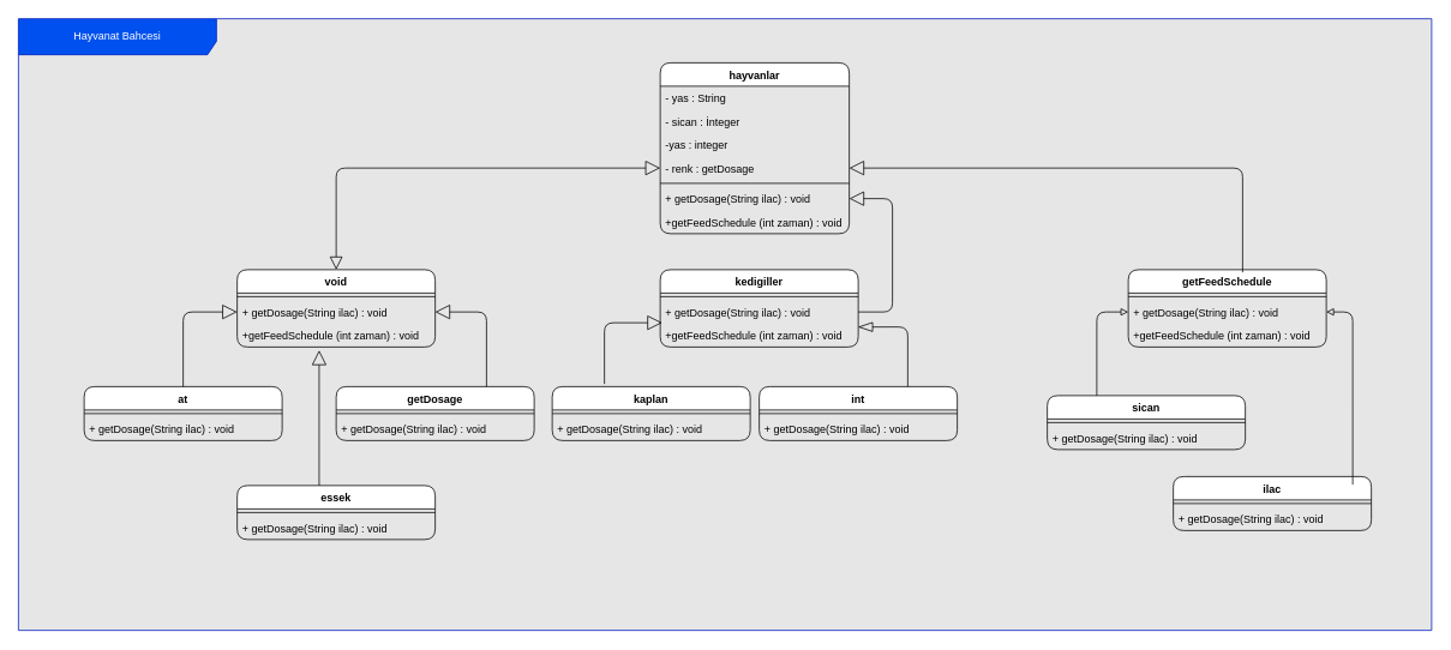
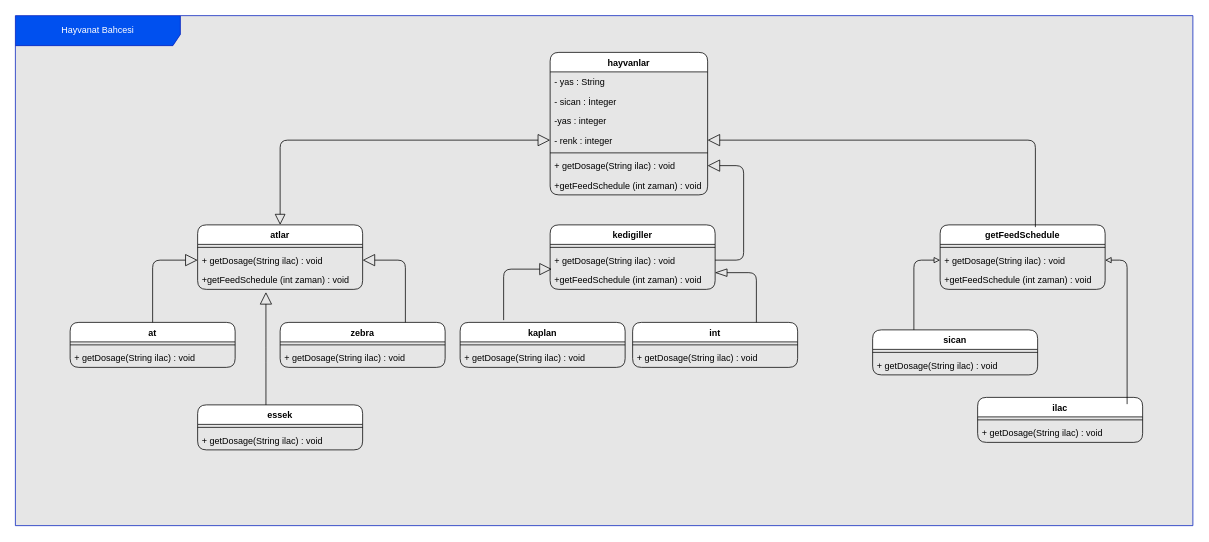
  <mxCell id="0" />
  <mxCell id="1" parent="0" />
  <mxCell id="2" value="Hayvanat Bahcesi" style="shape=umlFrame;whiteSpace=wrap;html=1;strokeColor=#001DBC;shadow=0;swimlaneFillColor=#E6E6E6;width=220;height=40;rounded=1;fillColor=#0050ef;fontColor=#ffffff;" parent="1" vertex="1"><mxGeometry x="20" y="20" width="1570" height="680" as="geometry" /></mxCell>
- <mxCell id="3" value="void" style="swimlane;fontStyle=1;align=center;verticalAlign=top;childLayout=stackLayout;horizontal=1;startSize=26;horizontalStack=0;resizeParent=1;resizeParentMax=0;resizeLast=0;collapsible=1;marginBottom=0;shadow=0;strokeColor=#000000;gradientColor=none;fontColor=#000000;rounded=1;" parent="1" vertex="1"><mxGeometry x="263" y="299" width="220" height="86" as="geometry" /></mxCell>
+ <mxCell id="3" value="atlar" style="swimlane;fontStyle=1;align=center;verticalAlign=top;childLayout=stackLayout;horizontal=1;startSize=26;horizontalStack=0;resizeParent=1;resizeParentMax=0;resizeLast=0;collapsible=1;marginBottom=0;shadow=0;strokeColor=#000000;gradientColor=none;fontColor=#000000;rounded=1;" parent="1" vertex="1"><mxGeometry x="263" y="299" width="220" height="86" as="geometry" /></mxCell>
  <mxCell id="4" value="" style="line;strokeWidth=1;fillColor=none;align=left;verticalAlign=middle;spacingTop=-1;spacingLeft=3;spacingRight=3;rotatable=0;labelPosition=right;points=[];portConstraint=eastwest;shadow=0;strokeColor=#000000;rounded=1;" parent="3" vertex="1"><mxGeometry y="26" width="220" height="8" as="geometry" /></mxCell>
  <mxCell id="5" value="+ getDosage(String ilac) : void" style="text;strokeColor=none;fillColor=none;align=left;verticalAlign=top;spacingLeft=4;spacingRight=4;overflow=hidden;rotatable=0;points=[[0,0.5],[1,0.5]];portConstraint=eastwest;shadow=0;fontColor=#000000;rounded=1;" parent="3" vertex="1"><mxGeometry y="34" width="220" height="26" as="geometry" /></mxCell>
  <mxCell id="6" value="+getFeedSchedule (int zaman) : void" style="text;strokeColor=none;fillColor=none;align=left;verticalAlign=top;spacingLeft=4;spacingRight=4;overflow=hidden;rotatable=0;points=[[0,0.5],[1,0.5]];portConstraint=eastwest;shadow=0;fontColor=#000000;rounded=1;" parent="3" vertex="1"><mxGeometry y="60" width="220" height="26" as="geometry" /></mxCell>
  <mxCell id="7" value="hayvanlar" style="swimlane;fontStyle=1;align=center;verticalAlign=top;childLayout=stackLayout;horizontal=1;startSize=26;horizontalStack=0;resizeParent=1;resizeParentMax=0;resizeLast=0;collapsible=1;marginBottom=0;shadow=0;strokeColor=#000000;gradientColor=none;fontColor=#000000;rounded=1;" parent="1" vertex="1"><mxGeometry x="733" y="69" width="210" height="190" as="geometry"><mxRectangle x="290" y="70" width="83" height="26" as="alternateBounds" /></mxGeometry></mxCell>
  <mxCell id="8" value="- yas : String" style="text;strokeColor=none;fillColor=none;align=left;verticalAlign=top;spacingLeft=4;spacingRight=4;overflow=hidden;rotatable=0;points=[[0,0.5],[1,0.5]];portConstraint=eastwest;shadow=0;fontColor=#000000;rounded=1;" parent="7" vertex="1"><mxGeometry y="26" width="210" height="26" as="geometry" /></mxCell>
  <mxCell id="9" value="- sican : İnteger" style="text;strokeColor=none;fillColor=none;align=left;verticalAlign=top;spacingLeft=4;spacingRight=4;overflow=hidden;rotatable=0;points=[[0,0.5],[1,0.5]];portConstraint=eastwest;shadow=0;fontColor=#000000;rounded=1;" parent="7" vertex="1"><mxGeometry y="52" width="210" height="26" as="geometry" /></mxCell>
  <mxCell id="10" value="-yas : integer" style="text;strokeColor=none;fillColor=none;align=left;verticalAlign=top;spacingLeft=4;spacingRight=4;overflow=hidden;rotatable=0;points=[[0,0.5],[1,0.5]];portConstraint=eastwest;shadow=0;fontColor=#000000;rounded=1;" parent="7" vertex="1"><mxGeometry y="78" width="210" height="26" as="geometry" /></mxCell>
- <mxCell id="11" value="- renk : getDosage" style="text;strokeColor=none;fillColor=none;align=left;verticalAlign=top;spacingLeft=4;spacingRight=4;overflow=hidden;rotatable=0;points=[[0,0.5],[1,0.5]];portConstraint=eastwest;shadow=0;fontColor=#000000;rounded=1;" parent="7" vertex="1"><mxGeometry y="104" width="210" height="26" as="geometry" /></mxCell>
+ <mxCell id="11" value="- renk : integer" style="text;strokeColor=none;fillColor=none;align=left;verticalAlign=top;spacingLeft=4;spacingRight=4;overflow=hidden;rotatable=0;points=[[0,0.5],[1,0.5]];portConstraint=eastwest;shadow=0;fontColor=#000000;rounded=1;" parent="7" vertex="1"><mxGeometry y="104" width="210" height="26" as="geometry" /></mxCell>
  <mxCell id="12" value="" style="line;strokeWidth=1;fillColor=none;align=left;verticalAlign=middle;spacingTop=-1;spacingLeft=3;spacingRight=3;rotatable=0;labelPosition=right;points=[];portConstraint=eastwest;shadow=0;strokeColor=#000000;rounded=1;" parent="7" vertex="1"><mxGeometry y="130" width="210" height="8" as="geometry" /></mxCell>
  <mxCell id="13" value="+ getDosage(String ilac) : void" style="text;strokeColor=none;fillColor=none;align=left;verticalAlign=top;spacingLeft=4;spacingRight=4;overflow=hidden;rotatable=0;points=[[0,0.5],[1,0.5]];portConstraint=eastwest;shadow=0;fontColor=#000000;rounded=1;" parent="7" vertex="1"><mxGeometry y="138" width="210" height="26" as="geometry" /></mxCell>
  <mxCell id="14" value="+getFeedSchedule (int zaman) : void" style="text;strokeColor=none;fillColor=none;align=left;verticalAlign=top;spacingLeft=4;spacingRight=4;overflow=hidden;rotatable=0;points=[[0,0.5],[1,0.5]];portConstraint=eastwest;shadow=0;fontColor=#000000;rounded=1;" parent="7" vertex="1"><mxGeometry y="164" width="210" height="26" as="geometry" /></mxCell>
  <mxCell id="15" value="kedigiller" style="swimlane;fontStyle=1;align=center;verticalAlign=top;childLayout=stackLayout;horizontal=1;startSize=26;horizontalStack=0;resizeParent=1;resizeParentMax=0;resizeLast=0;collapsible=1;marginBottom=0;shadow=0;strokeColor=#000000;gradientColor=none;fontColor=#000000;rounded=1;" parent="1" vertex="1"><mxGeometry x="733" y="299" width="220" height="86" as="geometry" /></mxCell>
  <mxCell id="16" value="" style="line;strokeWidth=1;fillColor=none;align=left;verticalAlign=middle;spacingTop=-1;spacingLeft=3;spacingRight=3;rotatable=0;labelPosition=right;points=[];portConstraint=eastwest;shadow=0;strokeColor=#000000;rounded=1;" parent="15" vertex="1"><mxGeometry y="26" width="220" height="8" as="geometry" /></mxCell>
  <mxCell id="17" value="+ getDosage(String ilac) : void" style="text;strokeColor=none;fillColor=none;align=left;verticalAlign=top;spacingLeft=4;spacingRight=4;overflow=hidden;rotatable=0;points=[[0,0.5],[1,0.5]];portConstraint=eastwest;shadow=0;fontColor=#000000;rounded=1;" parent="15" vertex="1"><mxGeometry y="34" width="220" height="26" as="geometry" /></mxCell>
  <mxCell id="18" value="+getFeedSchedule (int zaman) : void" style="text;strokeColor=none;fillColor=none;align=left;verticalAlign=top;spacingLeft=4;spacingRight=4;overflow=hidden;rotatable=0;points=[[0,0.5],[1,0.5]];portConstraint=eastwest;shadow=0;fontColor=#000000;rounded=1;" parent="15" vertex="1"><mxGeometry y="60" width="220" height="26" as="geometry" /></mxCell>
  <mxCell id="19" value="getFeedSchedule" style="swimlane;fontStyle=1;align=center;verticalAlign=top;childLayout=stackLayout;horizontal=1;startSize=26;horizontalStack=0;resizeParent=1;resizeParentMax=0;resizeLast=0;collapsible=1;marginBottom=0;shadow=0;strokeColor=#000000;gradientColor=none;fontColor=#000000;rounded=1;" parent="1" vertex="1"><mxGeometry x="1253" y="299" width="220" height="86" as="geometry" /></mxCell>
  <mxCell id="20" value="" style="line;strokeWidth=1;fillColor=none;align=left;verticalAlign=middle;spacingTop=-1;spacingLeft=3;spacingRight=3;rotatable=0;labelPosition=right;points=[];portConstraint=eastwest;shadow=0;strokeColor=#000000;rounded=1;" parent="19" vertex="1"><mxGeometry y="26" width="220" height="8" as="geometry" /></mxCell>
  <mxCell id="21" value="+ getDosage(String ilac) : void" style="text;strokeColor=none;fillColor=none;align=left;verticalAlign=top;spacingLeft=4;spacingRight=4;overflow=hidden;rotatable=0;points=[[0,0.5],[1,0.5]];portConstraint=eastwest;shadow=0;fontColor=#000000;rounded=1;" parent="19" vertex="1"><mxGeometry y="34" width="220" height="26" as="geometry" /></mxCell>
  <mxCell id="22" value="+getFeedSchedule (int zaman) : void" style="text;strokeColor=none;fillColor=none;align=left;verticalAlign=top;spacingLeft=4;spacingRight=4;overflow=hidden;rotatable=0;points=[[0,0.5],[1,0.5]];portConstraint=eastwest;shadow=0;fontColor=#000000;rounded=1;" parent="19" vertex="1"><mxGeometry y="60" width="220" height="26" as="geometry" /></mxCell>
  <mxCell id="23" value="at" style="swimlane;fontStyle=1;align=center;verticalAlign=top;childLayout=stackLayout;horizontal=1;startSize=26;horizontalStack=0;resizeParent=1;resizeParentMax=0;resizeLast=0;collapsible=1;marginBottom=0;shadow=0;strokeColor=#000000;gradientColor=none;fontColor=#000000;rounded=1;" parent="1" vertex="1"><mxGeometry x="93" y="429" width="220" height="60" as="geometry" /></mxCell>
  <mxCell id="24" value="" style="line;strokeWidth=1;fillColor=none;align=left;verticalAlign=middle;spacingTop=-1;spacingLeft=3;spacingRight=3;rotatable=0;labelPosition=right;points=[];portConstraint=eastwest;shadow=0;strokeColor=#000000;rounded=1;" parent="23" vertex="1"><mxGeometry y="26" width="220" height="8" as="geometry" /></mxCell>
  <mxCell id="25" value="+ getDosage(String ilac) : void" style="text;strokeColor=none;fillColor=none;align=left;verticalAlign=top;spacingLeft=4;spacingRight=4;overflow=hidden;rotatable=0;points=[[0,0.5],[1,0.5]];portConstraint=eastwest;shadow=0;fontColor=#000000;rounded=1;" parent="23" vertex="1"><mxGeometry y="34" width="220" height="26" as="geometry" /></mxCell>
- <mxCell id="26" value="getDosage" style="swimlane;fontStyle=1;align=center;verticalAlign=top;childLayout=stackLayout;horizontal=1;startSize=26;horizontalStack=0;resizeParent=1;resizeParentMax=0;resizeLast=0;collapsible=1;marginBottom=0;shadow=0;strokeColor=#000000;gradientColor=none;fontColor=#000000;rounded=1;" parent="1" vertex="1"><mxGeometry x="373" y="429" width="220" height="60" as="geometry" /></mxCell>
+ <mxCell id="26" value="zebra" style="swimlane;fontStyle=1;align=center;verticalAlign=top;childLayout=stackLayout;horizontal=1;startSize=26;horizontalStack=0;resizeParent=1;resizeParentMax=0;resizeLast=0;collapsible=1;marginBottom=0;shadow=0;strokeColor=#000000;gradientColor=none;fontColor=#000000;rounded=1;" parent="1" vertex="1"><mxGeometry x="373" y="429" width="220" height="60" as="geometry" /></mxCell>
  <mxCell id="27" value="" style="line;strokeWidth=1;fillColor=none;align=left;verticalAlign=middle;spacingTop=-1;spacingLeft=3;spacingRight=3;rotatable=0;labelPosition=right;points=[];portConstraint=eastwest;shadow=0;strokeColor=#000000;rounded=1;" parent="26" vertex="1"><mxGeometry y="26" width="220" height="8" as="geometry" /></mxCell>
  <mxCell id="28" value="+ getDosage(String ilac) : void" style="text;strokeColor=none;fillColor=none;align=left;verticalAlign=top;spacingLeft=4;spacingRight=4;overflow=hidden;rotatable=0;points=[[0,0.5],[1,0.5]];portConstraint=eastwest;shadow=0;fontColor=#000000;rounded=1;" parent="26" vertex="1"><mxGeometry y="34" width="220" height="26" as="geometry" /></mxCell>
  <mxCell id="29" value="essek" style="swimlane;fontStyle=1;align=center;verticalAlign=top;childLayout=stackLayout;horizontal=1;startSize=26;horizontalStack=0;resizeParent=1;resizeParentMax=0;resizeLast=0;collapsible=1;marginBottom=0;shadow=0;strokeColor=#000000;gradientColor=none;fontColor=#000000;rounded=1;" parent="1" vertex="1"><mxGeometry x="263" y="539" width="220" height="60" as="geometry" /></mxCell>
  <mxCell id="30" value="" style="line;strokeWidth=1;fillColor=none;align=left;verticalAlign=middle;spacingTop=-1;spacingLeft=3;spacingRight=3;rotatable=0;labelPosition=right;points=[];portConstraint=eastwest;shadow=0;strokeColor=#000000;rounded=1;" parent="29" vertex="1"><mxGeometry y="26" width="220" height="8" as="geometry" /></mxCell>
  <mxCell id="31" value="+ getDosage(String ilac) : void" style="text;strokeColor=none;fillColor=none;align=left;verticalAlign=top;spacingLeft=4;spacingRight=4;overflow=hidden;rotatable=0;points=[[0,0.5],[1,0.5]];portConstraint=eastwest;shadow=0;fontColor=#000000;rounded=1;" parent="29" vertex="1"><mxGeometry y="34" width="220" height="26" as="geometry" /></mxCell>
  <mxCell id="32" value="kaplan" style="swimlane;fontStyle=1;align=center;verticalAlign=top;childLayout=stackLayout;horizontal=1;startSize=26;horizontalStack=0;resizeParent=1;resizeParentMax=0;resizeLast=0;collapsible=1;marginBottom=0;shadow=0;strokeColor=#000000;gradientColor=none;fontColor=#000000;rounded=1;" parent="1" vertex="1"><mxGeometry x="613" y="429" width="220" height="60" as="geometry" /></mxCell>
  <mxCell id="33" value="" style="line;strokeWidth=1;fillColor=none;align=left;verticalAlign=middle;spacingTop=-1;spacingLeft=3;spacingRight=3;rotatable=0;labelPosition=right;points=[];portConstraint=eastwest;shadow=0;strokeColor=#000000;rounded=1;" parent="32" vertex="1"><mxGeometry y="26" width="220" height="8" as="geometry" /></mxCell>
  <mxCell id="34" value="+ getDosage(String ilac) : void" style="text;strokeColor=none;fillColor=none;align=left;verticalAlign=top;spacingLeft=4;spacingRight=4;overflow=hidden;rotatable=0;points=[[0,0.5],[1,0.5]];portConstraint=eastwest;shadow=0;fontColor=#000000;rounded=1;" parent="32" vertex="1"><mxGeometry y="34" width="220" height="26" as="geometry" /></mxCell>
  <mxCell id="35" value="int" style="swimlane;fontStyle=1;align=center;verticalAlign=top;childLayout=stackLayout;horizontal=1;startSize=26;horizontalStack=0;resizeParent=1;resizeParentMax=0;resizeLast=0;collapsible=1;marginBottom=0;shadow=0;strokeColor=#000000;gradientColor=none;fontColor=#000000;rounded=1;" parent="1" vertex="1"><mxGeometry x="843" y="429" width="220" height="60" as="geometry" /></mxCell>
  <mxCell id="36" value="" style="line;strokeWidth=1;fillColor=none;align=left;verticalAlign=middle;spacingTop=-1;spacingLeft=3;spacingRight=3;rotatable=0;labelPosition=right;points=[];portConstraint=eastwest;shadow=0;strokeColor=#000000;rounded=1;" parent="35" vertex="1"><mxGeometry y="26" width="220" height="8" as="geometry" /></mxCell>
  <mxCell id="37" value="+ getDosage(String ilac) : void" style="text;strokeColor=none;fillColor=none;align=left;verticalAlign=top;spacingLeft=4;spacingRight=4;overflow=hidden;rotatable=0;points=[[0,0.5],[1,0.5]];portConstraint=eastwest;shadow=0;fontColor=#000000;rounded=1;" parent="35" vertex="1"><mxGeometry y="34" width="220" height="26" as="geometry" /></mxCell>
  <mxCell id="38" value="sican" style="swimlane;fontStyle=1;align=center;verticalAlign=top;childLayout=stackLayout;horizontal=1;startSize=26;horizontalStack=0;resizeParent=1;resizeParentMax=0;resizeLast=0;collapsible=1;marginBottom=0;shadow=0;strokeColor=#000000;gradientColor=none;fontColor=#000000;rounded=1;" parent="1" vertex="1"><mxGeometry x="1163" y="439" width="220" height="60" as="geometry" /></mxCell>
  <mxCell id="39" value="" style="line;strokeWidth=1;fillColor=none;align=left;verticalAlign=middle;spacingTop=-1;spacingLeft=3;spacingRight=3;rotatable=0;labelPosition=right;points=[];portConstraint=eastwest;shadow=0;strokeColor=#000000;rounded=1;" parent="38" vertex="1"><mxGeometry y="26" width="220" height="8" as="geometry" /></mxCell>
  <mxCell id="40" value="+ getDosage(String ilac) : void" style="text;strokeColor=none;fillColor=none;align=left;verticalAlign=top;spacingLeft=4;spacingRight=4;overflow=hidden;rotatable=0;points=[[0,0.5],[1,0.5]];portConstraint=eastwest;shadow=0;fontColor=#000000;rounded=1;" parent="38" vertex="1"><mxGeometry y="34" width="220" height="26" as="geometry" /></mxCell>
  <mxCell id="41" value="ilac" style="swimlane;fontStyle=1;align=center;verticalAlign=top;childLayout=stackLayout;horizontal=1;startSize=26;horizontalStack=0;resizeParent=1;resizeParentMax=0;resizeLast=0;collapsible=1;marginBottom=0;shadow=0;strokeColor=#000000;gradientColor=none;fontColor=#000000;rounded=1;" parent="1" vertex="1"><mxGeometry x="1303" y="529" width="220" height="60" as="geometry" /></mxCell>
  <mxCell id="42" value="" style="line;strokeWidth=1;fillColor=none;align=left;verticalAlign=middle;spacingTop=-1;spacingLeft=3;spacingRight=3;rotatable=0;labelPosition=right;points=[];portConstraint=eastwest;shadow=0;strokeColor=#000000;rounded=1;" parent="41" vertex="1"><mxGeometry y="26" width="220" height="8" as="geometry" /></mxCell>
  <mxCell id="43" value="+ getDosage(String ilac) : void" style="text;strokeColor=none;fillColor=none;align=left;verticalAlign=top;spacingLeft=4;spacingRight=4;overflow=hidden;rotatable=0;points=[[0,0.5],[1,0.5]];portConstraint=eastwest;shadow=0;fontColor=#000000;rounded=1;" parent="41" vertex="1"><mxGeometry y="34" width="220" height="26" as="geometry" /></mxCell>
  <mxCell id="44" value="" style="endArrow=block;html=1;endSize=12;startArrow=block;startSize=14;startFill=0;edgeStyle=orthogonalEdgeStyle;align=left;verticalAlign=bottom;rounded=1;strokeColor=#000000;entryX=0.5;entryY=0;entryDx=0;entryDy=0;endFill=0;" parent="1" source="11" target="3" edge="1"><mxGeometry x="-1" y="3" relative="1" as="geometry"><mxPoint x="503" y="201" as="sourcePoint" /><mxPoint x="663" y="201" as="targetPoint" /></mxGeometry></mxCell>
  <mxCell id="45" value="" style="endArrow=none;html=1;endSize=12;startArrow=block;startSize=14;startFill=0;edgeStyle=orthogonalEdgeStyle;align=left;verticalAlign=bottom;rounded=1;strokeColor=#000000;exitX=1;exitY=0.5;exitDx=0;exitDy=0;entryX=1;entryY=0.5;entryDx=0;entryDy=0;endFill=0;" parent="1" source="13" target="17" edge="1"><mxGeometry x="-0.953" y="10" relative="1" as="geometry"><mxPoint x="827.08" y="248.522" as="sourcePoint" /><mxPoint x="833" y="289" as="targetPoint" /><Array as="points"><mxPoint x="991" y="220" /><mxPoint x="991" y="346" /></Array><mxPoint as="offset" /></mxGeometry></mxCell>
  <mxCell id="46" value="" style="endArrow=none;html=1;endSize=12;startArrow=block;startSize=14;startFill=0;edgeStyle=orthogonalEdgeStyle;align=left;verticalAlign=bottom;rounded=1;strokeColor=#000000;endFill=0;exitX=1;exitY=0.5;exitDx=0;exitDy=0;" parent="1" source="11" edge="1"><mxGeometry x="-1" y="3" relative="1" as="geometry"><mxPoint x="743" y="196" as="sourcePoint" /><mxPoint x="1380" y="302" as="targetPoint" /><Array as="points"><mxPoint x="1380" y="186" /></Array></mxGeometry></mxCell>
  <mxCell id="47" value="" style="endArrow=none;html=1;endSize=12;startArrow=block;startSize=14;startFill=0;edgeStyle=orthogonalEdgeStyle;align=left;verticalAlign=bottom;rounded=1;strokeColor=#000000;entryX=0.5;entryY=0;entryDx=0;entryDy=0;endFill=0;exitX=0;exitY=0.5;exitDx=0;exitDy=0;" parent="1" source="5" target="23" edge="1"><mxGeometry x="-1" y="3" relative="1" as="geometry"><mxPoint x="743" y="196" as="sourcePoint" /><mxPoint x="383" y="309" as="targetPoint" /></mxGeometry></mxCell>
  <mxCell id="48" value="" style="endArrow=none;html=1;endSize=12;startArrow=block;startSize=14;startFill=0;edgeStyle=orthogonalEdgeStyle;align=left;verticalAlign=bottom;rounded=1;strokeColor=#000000;endFill=0;exitX=1;exitY=0.5;exitDx=0;exitDy=0;" parent="1" source="5" target="26" edge="1"><mxGeometry x="-1" y="3" relative="1" as="geometry"><mxPoint x="273" y="356" as="sourcePoint" /><mxPoint x="213" y="439" as="targetPoint" /><Array as="points"><mxPoint x="540" y="346" /></Array></mxGeometry></mxCell>
  <mxCell id="49" value="" style="endArrow=none;html=1;endSize=12;startArrow=block;startSize=14;startFill=0;edgeStyle=orthogonalEdgeStyle;align=left;verticalAlign=bottom;rounded=1;strokeColor=#000000;endFill=0;exitX=0.414;exitY=1.138;exitDx=0;exitDy=0;exitPerimeter=0;" parent="1" source="6" target="29" edge="1"><mxGeometry x="-1" y="3" relative="1" as="geometry"><mxPoint x="283" y="366" as="sourcePoint" /><mxPoint x="223" y="449" as="targetPoint" /><Array as="points"><mxPoint x="354" y="472" /><mxPoint x="354" y="472" /></Array></mxGeometry></mxCell>
  <mxCell id="50" value="" style="endArrow=none;html=1;endSize=12;startArrow=block;startSize=14;startFill=0;edgeStyle=orthogonalEdgeStyle;align=left;verticalAlign=bottom;rounded=1;strokeColor=#000000;endFill=0;exitX=0.01;exitY=0.962;exitDx=0;exitDy=0;exitPerimeter=0;" parent="1" source="17" edge="1"><mxGeometry x="-1" y="3" relative="1" as="geometry"><mxPoint x="793.02" y="380.998" as="sourcePoint" /><mxPoint x="671" y="426" as="targetPoint" /><Array as="points"><mxPoint x="671" y="358" /><mxPoint x="671" y="426" /></Array></mxGeometry></mxCell>
  <mxCell id="51" value="" style="endArrow=none;html=1;endSize=12;startArrow=blockThin;startSize=14;startFill=0;edgeStyle=orthogonalEdgeStyle;align=left;verticalAlign=bottom;rounded=1;strokeColor=#000000;endFill=0;exitX=0.999;exitY=0.143;exitDx=0;exitDy=0;exitPerimeter=0;" parent="1" source="18" target="35" edge="1"><mxGeometry x="-1.0" y="11" relative="1" as="geometry"><mxPoint x="745.2" y="368.012" as="sourcePoint" /><mxPoint x="681" y="436" as="targetPoint" /><Array as="points"><mxPoint x="1008" y="363" /></Array><mxPoint as="offset" /></mxGeometry></mxCell>
  <mxCell id="52" style="edgeStyle=orthogonalEdgeStyle;rounded=1;orthogonalLoop=1;jettySize=auto;html=1;exitX=0;exitY=0.5;exitDx=0;exitDy=0;entryX=0.25;entryY=0;entryDx=0;entryDy=0;endArrow=none;endFill=0;strokeColor=#000000;startArrow=block;startFill=0;" parent="1" source="21" target="38" edge="1"><mxGeometry relative="1" as="geometry" /></mxCell>
  <mxCell id="53" style="edgeStyle=orthogonalEdgeStyle;rounded=1;orthogonalLoop=1;jettySize=auto;html=1;exitX=1;exitY=0.5;exitDx=0;exitDy=0;entryX=0.906;entryY=0.15;entryDx=0;entryDy=0;entryPerimeter=0;startArrow=block;startFill=0;endArrow=none;endFill=0;strokeColor=#000000;" parent="1" source="21" target="41" edge="1"><mxGeometry relative="1" as="geometry" /></mxCell>
